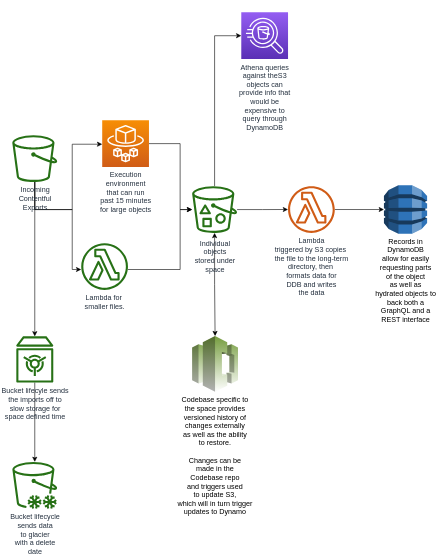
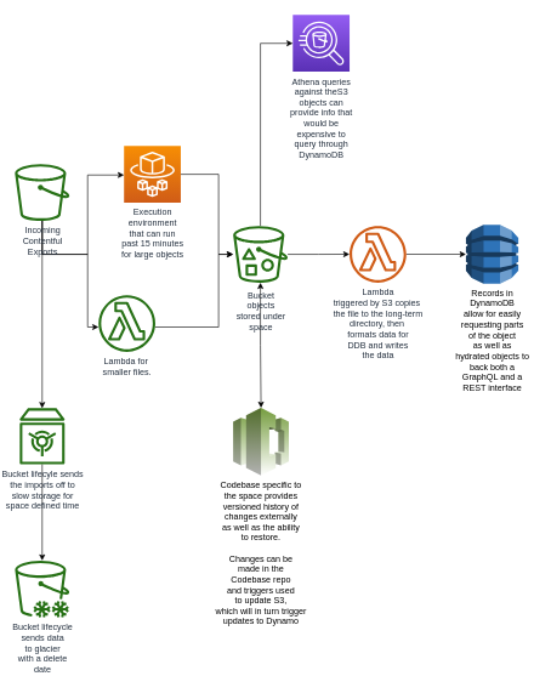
  <mxCell id="0" />
  <mxCell id="1" parent="0" />
  <mxCell id="2" style="edgeStyle=orthogonalEdgeStyle;rounded=0;orthogonalLoop=1;jettySize=auto;html=1;" edge="1" parent="1" source="5" target="13"><mxGeometry relative="1" as="geometry"><mxPoint x="160" y="240" as="targetPoint" /><Array as="points"><mxPoint x="120" y="349" /><mxPoint x="120" y="240" /></Array></mxGeometry></mxCell>
  <mxCell id="3" style="edgeStyle=orthogonalEdgeStyle;rounded=0;orthogonalLoop=1;jettySize=auto;html=1;" edge="1" parent="1" source="5" target="7"><mxGeometry relative="1" as="geometry" /></mxCell>
  <mxCell id="4" style="edgeStyle=orthogonalEdgeStyle;rounded=0;orthogonalLoop=1;jettySize=auto;html=1;startArrow=none;startFill=0;" edge="1" parent="1" source="5" target="20"><mxGeometry relative="1" as="geometry"><mxPoint x="150" y="449" as="targetPoint" /><Array as="points"><mxPoint x="120" y="349" /><mxPoint x="120" y="449" /></Array></mxGeometry></mxCell>
  <mxCell id="5" value="Incoming&lt;br&gt;Contentful&lt;br&gt;Exports" style="outlineConnect=0;fontColor=#232F3E;gradientColor=none;fillColor=#277116;strokeColor=none;dashed=0;verticalLabelPosition=bottom;verticalAlign=top;align=center;html=1;fontSize=12;fontStyle=0;aspect=fixed;pointerEvents=1;shape=mxgraph.aws4.bucket;" vertex="1" parent="1"><mxGeometry x="20" y="225" width="75" height="78" as="geometry" /></mxCell>
  <mxCell id="6" style="edgeStyle=orthogonalEdgeStyle;rounded=0;orthogonalLoop=1;jettySize=auto;html=1;" edge="1" parent="1" source="7" target="14"><mxGeometry relative="1" as="geometry" /></mxCell>
  <mxCell id="7" value="Bucket lifecyle sends&lt;br&gt;the imports off to&lt;br&gt;slow storage for&lt;br&gt;space defined time&lt;br&gt;" style="outlineConnect=0;fontColor=#232F3E;gradientColor=none;fillColor=#277116;strokeColor=none;dashed=0;verticalLabelPosition=bottom;verticalAlign=top;align=center;html=1;fontSize=12;fontStyle=0;aspect=fixed;pointerEvents=1;shape=mxgraph.aws4.vault;" vertex="1" parent="1"><mxGeometry x="26.5" y="560" width="62" height="78" as="geometry" /></mxCell>
  <mxCell id="8" style="edgeStyle=orthogonalEdgeStyle;rounded=0;orthogonalLoop=1;jettySize=auto;html=1;" edge="1" parent="1" source="11" target="17"><mxGeometry relative="1" as="geometry" /></mxCell>
  <mxCell id="9" style="edgeStyle=orthogonalEdgeStyle;rounded=0;orthogonalLoop=1;jettySize=auto;html=1;startArrow=classic;startFill=1;" edge="1" parent="1" source="11" target="18"><mxGeometry relative="1" as="geometry" /></mxCell>
  <mxCell id="10" style="edgeStyle=orthogonalEdgeStyle;rounded=0;orthogonalLoop=1;jettySize=auto;html=1;startArrow=none;startFill=0;" edge="1" parent="1" source="11" target="21"><mxGeometry relative="1" as="geometry"><mxPoint x="400" y="59" as="targetPoint" /><Array as="points"><mxPoint x="358" y="59" /></Array></mxGeometry></mxCell>
- <mxCell id="11" value="Individual&lt;br&gt;objects&lt;br&gt;stored under&lt;br&gt;space" style="outlineConnect=0;fontColor=#232F3E;gradientColor=none;fillColor=#277116;strokeColor=none;dashed=0;verticalLabelPosition=bottom;verticalAlign=middle;align=center;html=1;fontSize=12;fontStyle=0;aspect=fixed;pointerEvents=1;shape=mxgraph.aws4.bucket_with_objects;horizontal=1;" vertex="1" parent="1"><mxGeometry x="320" y="310" width="75" height="78" as="geometry" /></mxCell>
+ <mxCell id="11" value="Bucket&lt;br&gt;objects&lt;br&gt;stored under&lt;br&gt;space" style="outlineConnect=0;fontColor=#232F3E;gradientColor=none;fillColor=#277116;strokeColor=none;dashed=0;verticalLabelPosition=bottom;verticalAlign=middle;align=center;html=1;fontSize=12;fontStyle=0;aspect=fixed;pointerEvents=1;shape=mxgraph.aws4.bucket_with_objects;horizontal=1;" vertex="1" parent="1"><mxGeometry x="320" y="310" width="75" height="78" as="geometry" /></mxCell>
  <mxCell id="12" style="edgeStyle=orthogonalEdgeStyle;rounded=0;orthogonalLoop=1;jettySize=auto;html=1;" edge="1" parent="1" source="13"><mxGeometry relative="1" as="geometry"><mxPoint x="320" y="349" as="targetPoint" /><Array as="points"><mxPoint x="300" y="239" /><mxPoint x="300" y="349" /></Array></mxGeometry></mxCell>
  <mxCell id="13" value="Execution&lt;br&gt;environment&lt;br&gt;that can run&lt;br&gt;past 15 minutes&lt;br&gt;for large objects" style="outlineConnect=0;fontColor=#232F3E;gradientColor=#F78E04;gradientDirection=north;fillColor=#D05C17;strokeColor=#ffffff;dashed=0;verticalLabelPosition=bottom;verticalAlign=top;align=center;html=1;fontSize=12;fontStyle=0;aspect=fixed;shape=mxgraph.aws4.resourceIcon;resIcon=mxgraph.aws4.fargate;" vertex="1" parent="1"><mxGeometry x="170" y="200" width="78" height="78" as="geometry" /></mxCell>
  <mxCell id="14" value="Bucket lifecycle&lt;br&gt;sends data&lt;br&gt;to glacier&lt;br&gt;with a delete&lt;br&gt;date" style="outlineConnect=0;fontColor=#232F3E;gradientColor=none;fillColor=#277116;strokeColor=none;dashed=0;verticalLabelPosition=bottom;verticalAlign=top;align=center;html=1;fontSize=12;fontStyle=0;aspect=fixed;pointerEvents=1;shape=mxgraph.aws4.glacier_deep_archive;" vertex="1" parent="1"><mxGeometry x="20" y="770" width="75" height="78" as="geometry" /></mxCell>
  <mxCell id="15" value="Records in&lt;br&gt;DynamoDB&lt;br&gt;allow for easily&lt;br&gt;requesting parts&lt;br&gt;of the object&lt;br&gt;as well as&lt;br&gt;hydrated objects to&lt;br&gt;back both a &lt;br&gt;GraphQL and a&lt;br&gt;REST interface" style="outlineConnect=0;dashed=0;verticalLabelPosition=bottom;verticalAlign=top;align=center;html=1;shape=mxgraph.aws3.dynamo_db;fillColor=#2E73B8;gradientColor=none;" vertex="1" parent="1"><mxGeometry x="640" y="308.43" width="72" height="81" as="geometry" /></mxCell>
  <mxCell id="16" style="edgeStyle=orthogonalEdgeStyle;rounded=0;orthogonalLoop=1;jettySize=auto;html=1;entryX=0;entryY=0.5;entryDx=0;entryDy=0;entryPerimeter=0;" edge="1" parent="1" source="17" target="15"><mxGeometry relative="1" as="geometry" /></mxCell>
  <mxCell id="17" value="Lambda&lt;br&gt;triggered by S3 copies&amp;nbsp;&lt;br&gt;the file to the long-term&lt;br&gt;directory, then&amp;nbsp;&lt;br&gt;formats data for&lt;br&gt;DDB and writes&lt;br&gt;the data" style="outlineConnect=0;fontColor=#232F3E;gradientColor=none;fillColor=#D05C17;strokeColor=none;dashed=0;verticalLabelPosition=bottom;verticalAlign=top;align=center;html=1;fontSize=12;fontStyle=0;aspect=fixed;pointerEvents=1;shape=mxgraph.aws4.lambda_function;" vertex="1" parent="1"><mxGeometry x="480" y="309.93" width="78" height="78" as="geometry" /></mxCell>
  <mxCell id="18" value="Codebase specific to&lt;br&gt;the space provides&lt;br&gt;versioned history of&lt;br&gt;changes externally&lt;br&gt;as well as the ability&lt;br&gt;to restore.&lt;br&gt;&lt;br&gt;Changes can be&lt;br&gt;made in the&lt;br&gt;Codebase repo&lt;br&gt;and triggers used&lt;br&gt;to update S3,&lt;br&gt;which will in turn trigger &lt;br&gt;updates to Dynamo" style="outlineConnect=0;dashed=0;verticalLabelPosition=bottom;verticalAlign=top;align=center;html=1;shape=mxgraph.aws3.codecommit;fillColor=#759C3E;gradientColor=#ffffff;" vertex="1" parent="1"><mxGeometry x="320" y="560" width="76.5" height="93" as="geometry" /></mxCell>
  <mxCell id="19" style="edgeStyle=orthogonalEdgeStyle;rounded=0;orthogonalLoop=1;jettySize=auto;html=1;startArrow=none;startFill=0;" edge="1" parent="1" source="20" target="11"><mxGeometry relative="1" as="geometry"><mxPoint x="280" y="350" as="targetPoint" /><Array as="points"><mxPoint x="300" y="449" /><mxPoint x="300" y="349" /></Array></mxGeometry></mxCell>
  <mxCell id="20" value="Lambda for&amp;nbsp;&lt;br&gt;smaller files." style="outlineConnect=0;fontColor=#232F3E;gradientColor=none;fillColor=#277116;strokeColor=none;dashed=0;verticalLabelPosition=bottom;verticalAlign=top;align=center;html=1;fontSize=12;fontStyle=0;aspect=fixed;pointerEvents=1;shape=mxgraph.aws4.lambda_function;" vertex="1" parent="1"><mxGeometry x="135" y="405" width="78" height="78" as="geometry" /></mxCell>
  <mxCell id="21" value="Athena queries&lt;br&gt;against theS3&lt;br&gt;objects can&lt;br&gt;provide info that&lt;br&gt;would be&lt;br&gt;expensive to&lt;br&gt;query through&lt;br&gt;DynamoDB" style="outlineConnect=0;fontColor=#232F3E;gradientColor=#945DF2;gradientDirection=north;fillColor=#5A30B5;strokeColor=#ffffff;dashed=0;verticalLabelPosition=bottom;verticalAlign=top;align=center;html=1;fontSize=12;fontStyle=0;aspect=fixed;shape=mxgraph.aws4.resourceIcon;resIcon=mxgraph.aws4.athena;" vertex="1" parent="1"><mxGeometry x="402" y="20" width="78" height="78" as="geometry" /></mxCell>
